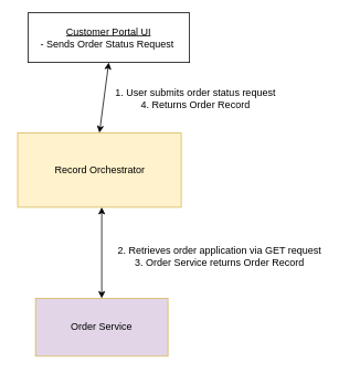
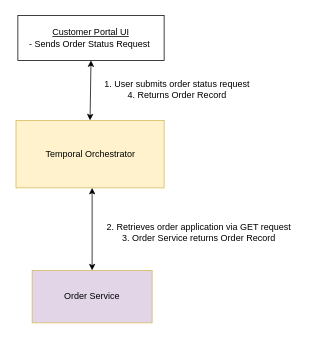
  <mxCell id="0" />
  <mxCell id="1" parent="0" />
- <mxCell id="2" value="&lt;u&gt;Customer Portal UI&lt;/u&gt;&lt;div&gt;- Sends Order Status Request&amp;nbsp;&lt;/div&gt;" style="rounded=0;whiteSpace=wrap;html=1;" parent="1" vertex="1"><mxGeometry x="33" y="15" width="195" height="60" as="geometry" /></mxCell>
- <mxCell id="3" value="Record Orchestrator" style="rounded=0;whiteSpace=wrap;html=1;fillColor=#fff2cc;strokeColor=#d6b656;" parent="1" vertex="1"><mxGeometry x="20.5" y="160" width="197.5" height="90" as="geometry" /></mxCell>
+ <mxCell id="2" value="&lt;u&gt;Customer Portal UI&lt;/u&gt;&lt;div&gt;- Sends Order Status Request&amp;nbsp;&lt;/div&gt;" style="rounded=0;whiteSpace=wrap;html=1;" parent="1" vertex="1"><mxGeometry x="23" y="20" width="195" height="60" as="geometry" /></mxCell>
+ <mxCell id="3" value="Temporal Orchestrator" style="rounded=0;whiteSpace=wrap;html=1;fillColor=#fff2cc;strokeColor=#d6b656;" parent="1" vertex="1"><mxGeometry x="20.5" y="160" width="197.5" height="90" as="geometry" /></mxCell>
  <mxCell id="4" value="Order Service" style="rounded=0;whiteSpace=wrap;html=1;fillColor=#e1d5e7;strokeColor=#d6b656;" vertex="1" parent="1"><mxGeometry x="42" y="360" width="160" height="70" as="geometry" /></mxCell>
  <mxCell id="5" value="1. User submits order status request&lt;div&gt;4. Returns Order Record&lt;/div&gt;" style="text;html=1;align=center;verticalAlign=middle;whiteSpace=wrap;rounded=0;" vertex="1" parent="1"><mxGeometry x="112" y="90" width="247" height="58" as="geometry" /></mxCell>
  <mxCell id="6" value="2. Retrieves order application via GET request&lt;div&gt;3. Order Service returns Order Record&lt;/div&gt;" style="text;html=1;align=center;verticalAlign=middle;whiteSpace=wrap;rounded=0;" vertex="1" parent="1"><mxGeometry x="117" y="280" width="295" height="58" as="geometry" /></mxCell>
  <mxCell id="7" value="" style="endArrow=classic;startArrow=classic;html=1;rounded=0;exitX=0.5;exitY=0;exitDx=0;exitDy=0;" edge="1" parent="1" source="4"><mxGeometry width="50" height="50" relative="1" as="geometry"><mxPoint x="92" y="300" as="sourcePoint" /><mxPoint x="122" y="250" as="targetPoint" /></mxGeometry></mxCell>
  <mxCell id="8" value="" style="endArrow=classic;startArrow=classic;html=1;rounded=0;entryX=0.5;entryY=1;entryDx=0;entryDy=0;exitX=0.5;exitY=0;exitDx=0;exitDy=0;" edge="1" parent="1" source="3" target="2"><mxGeometry width="50" height="50" relative="1" as="geometry"><mxPoint x="82" y="140" as="sourcePoint" /><mxPoint x="132" y="90" as="targetPoint" /></mxGeometry></mxCell>
